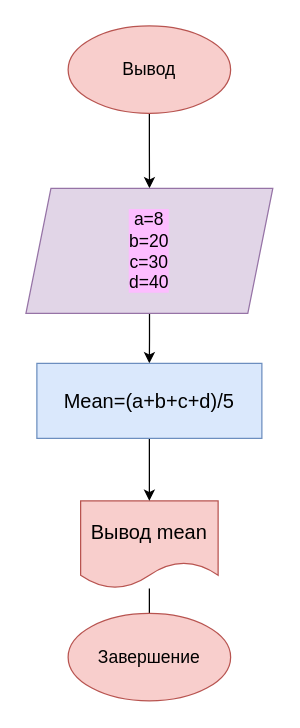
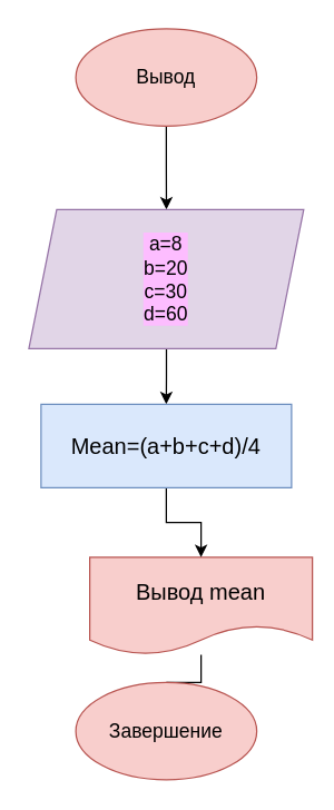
  <mxCell id="0" />
  <mxCell id="1" parent="0" />
  <mxCell id="2" value="" style="edgeStyle=orthogonalEdgeStyle;rounded=0;orthogonalLoop=1;jettySize=auto;html=1;fontSize=16;" parent="1" source="3" target="5" edge="1"><mxGeometry relative="1" as="geometry" /></mxCell>
  <mxCell id="3" value="&lt;font style=&quot;vertical-align: inherit; font-size: 14px;&quot;&gt;&lt;font style=&quot;vertical-align: inherit; font-size: 14px;&quot;&gt;&lt;font style=&quot;vertical-align: inherit; font-size: 14px;&quot;&gt;&lt;font style=&quot;vertical-align: inherit; font-size: 14px;&quot;&gt;Вывод&lt;/font&gt;&lt;/font&gt;&lt;/font&gt;&lt;/font&gt;" style="ellipse;whiteSpace=wrap;html=1;fillColor=#f8cecc;strokeColor=#b85450;" parent="1" vertex="1"><mxGeometry x="54" y="20" width="130" height="70" as="geometry" /></mxCell>
  <mxCell id="4" value="" style="edgeStyle=orthogonalEdgeStyle;rounded=0;orthogonalLoop=1;jettySize=auto;html=1;fontSize=16;" parent="1" source="5" target="10" edge="1"><mxGeometry relative="1" as="geometry" /></mxCell>
- <mxCell id="5" value="a=8&lt;br&gt;b=20&lt;br&gt;c=30&lt;br&gt;d=40" style="shape=parallelogram;perimeter=parallelogramPerimeter;whiteSpace=wrap;html=1;fixedSize=1;labelBackgroundColor=#FDBDFF;fontSize=14;fillColor=#e1d5e7;strokeColor=#9673a6;" parent="1" vertex="1"><mxGeometry x="20.25" y="150" width="197.5" height="100" as="geometry" /></mxCell>
+ <mxCell id="5" value="a=8&lt;br&gt;b=20&lt;br&gt;c=30&lt;br&gt;d=60" style="shape=parallelogram;perimeter=parallelogramPerimeter;whiteSpace=wrap;html=1;fixedSize=1;labelBackgroundColor=#FDBDFF;fontSize=14;fillColor=#e1d5e7;strokeColor=#9673a6;" parent="1" vertex="1"><mxGeometry x="20.25" y="150" width="197.5" height="100" as="geometry" /></mxCell>
  <mxCell id="6" value="" style="edgeStyle=orthogonalEdgeStyle;rounded=0;orthogonalLoop=1;jettySize=auto;html=1;fontSize=16;endArrow=none;" parent="1" source="7" target="8" edge="1"><mxGeometry relative="1" as="geometry" /></mxCell>
- <mxCell id="7" value="Вывод mean" style="shape=document;whiteSpace=wrap;html=1;boundedLbl=1;labelBackgroundColor=none;fontSize=16;fillColor=#f8cecc;strokeColor=#b85450;" parent="1" vertex="1"><mxGeometry x="64" y="400" width="110" height="70" as="geometry" /></mxCell>
+ <mxCell id="7" value="Вывод mean" style="shape=document;whiteSpace=wrap;html=1;boundedLbl=1;labelBackgroundColor=none;fontSize=16;fillColor=#f8cecc;strokeColor=#b85450;" parent="1" vertex="1"><mxGeometry x="64" y="400" width="160" height="70" as="geometry" /></mxCell>
  <mxCell id="8" value="&lt;span style=&quot;font-size: 14px;&quot;&gt;Завершение&lt;/span&gt;" style="ellipse;whiteSpace=wrap;html=1;fillColor=#f8cecc;strokeColor=#b85450;" parent="1" vertex="1"><mxGeometry x="54" y="490" width="130" height="70" as="geometry" /></mxCell>
  <mxCell id="9" value="" style="edgeStyle=orthogonalEdgeStyle;rounded=0;orthogonalLoop=1;jettySize=auto;html=1;fontSize=16;" parent="1" source="10" target="7" edge="1"><mxGeometry relative="1" as="geometry" /></mxCell>
- <mxCell id="10" value="Mean=(a+b+c+d)/5" style="rounded=0;whiteSpace=wrap;html=1;labelBackgroundColor=none;fontSize=16;fillColor=#dae8fc;strokeColor=#6c8ebf;" parent="1" vertex="1"><mxGeometry x="29" y="290" width="180" height="60" as="geometry" /></mxCell>
+ <mxCell id="10" value="Mean=(a+b+c+d)/4" style="rounded=0;whiteSpace=wrap;html=1;labelBackgroundColor=none;fontSize=16;fillColor=#dae8fc;strokeColor=#6c8ebf;" parent="1" vertex="1"><mxGeometry x="29" y="290" width="180" height="60" as="geometry" /></mxCell>
